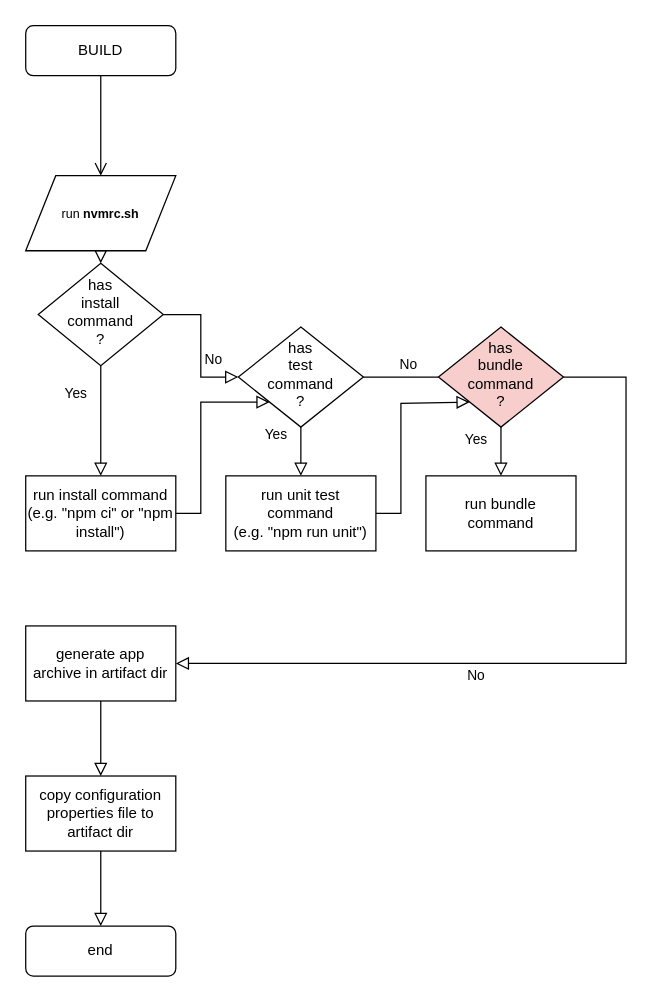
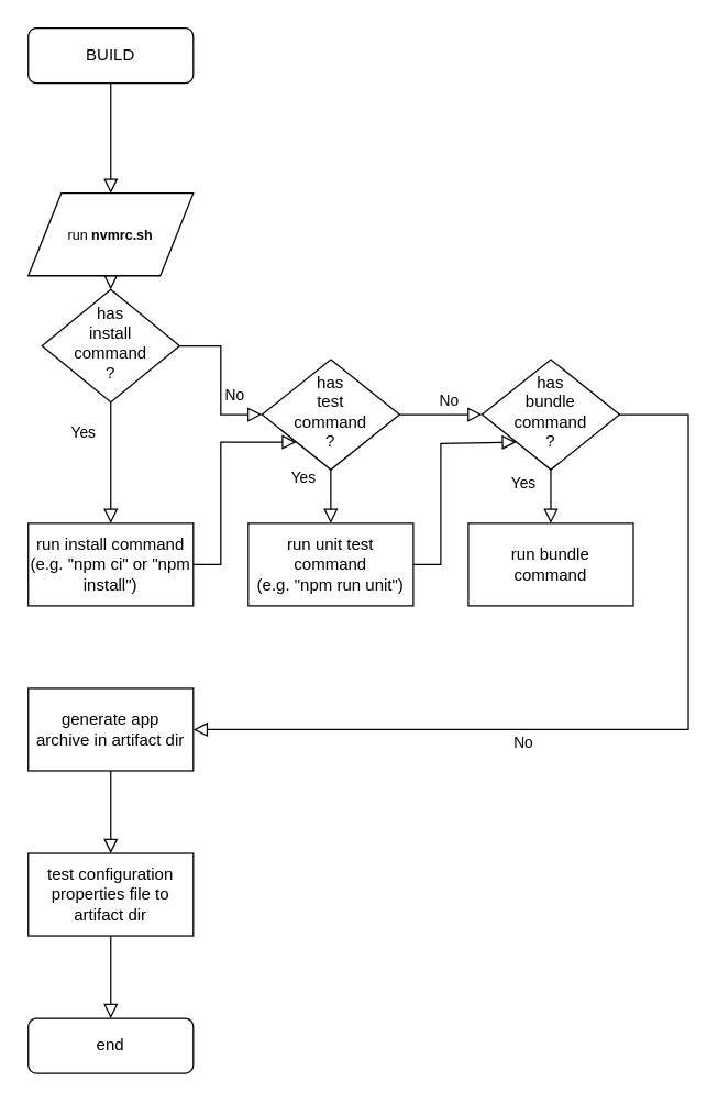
  <mxCell id="0" />
  <mxCell id="1" parent="0" />
- <mxCell id="2" value="" style="rounded=0;html=1;jettySize=auto;orthogonalLoop=1;fontSize=11;endArrow=open;endFill=0;endSize=8;strokeWidth=1;shadow=0;labelBackgroundColor=none;edgeStyle=orthogonalEdgeStyle;" parent="1" source="3" target="5" edge="1"><mxGeometry relative="1" as="geometry"><mxPoint x="80" y="100" as="targetPoint" /></mxGeometry></mxCell>
+ <mxCell id="2" value="" style="rounded=0;html=1;jettySize=auto;orthogonalLoop=1;fontSize=11;endArrow=block;endFill=0;endSize=8;strokeWidth=1;shadow=0;labelBackgroundColor=none;edgeStyle=orthogonalEdgeStyle;" parent="1" source="3" target="5" edge="1"><mxGeometry relative="1" as="geometry"><mxPoint x="80" y="100" as="targetPoint" /></mxGeometry></mxCell>
  <mxCell id="3" value="BUILD" style="rounded=1;whiteSpace=wrap;html=1;fontSize=12;glass=0;strokeWidth=1;shadow=0;" parent="1" vertex="1"><mxGeometry x="20" y="20" width="120" height="40" as="geometry" /></mxCell>
  <mxCell id="4" value="end" style="rounded=1;whiteSpace=wrap;html=1;fontSize=12;glass=0;strokeWidth=1;shadow=0;" parent="1" vertex="1"><mxGeometry x="20" y="740" width="120" height="40" as="geometry" /></mxCell>
  <mxCell id="5" value="run &lt;b&gt;nvmrc.sh &lt;br&gt;&lt;/b&gt;" style="shape=parallelogram;perimeter=parallelogramPerimeter;whiteSpace=wrap;html=1;fontSize=10;" parent="1" vertex="1"><mxGeometry x="20" y="140" width="120" height="60" as="geometry" /></mxCell>
  <mxCell id="6" value="No" style="rounded=0;html=1;jettySize=auto;orthogonalLoop=1;fontSize=11;endArrow=block;endFill=0;endSize=8;strokeWidth=1;shadow=0;labelBackgroundColor=none;edgeStyle=orthogonalEdgeStyle;exitX=0.5;exitY=1;exitDx=0;exitDy=0;textOpacity=0;entryX=0.5;entryY=0;entryDx=0;entryDy=0;" parent="1" source="5" target="10" edge="1"><mxGeometry y="-20" relative="1" as="geometry"><mxPoint as="offset" /><mxPoint x="90" y="310" as="sourcePoint" /><mxPoint x="80" y="260" as="targetPoint" /></mxGeometry></mxCell>
- <mxCell id="7" value="has&lt;br&gt;bundle&lt;br&gt;command&lt;br&gt;?" style="rhombus;whiteSpace=wrap;html=1;shadow=0;fontFamily=Helvetica;fontSize=12;align=center;strokeWidth=1;spacing=6;spacingTop=-4;fillColor=#f8cecc;" parent="1" vertex="1"><mxGeometry x="350" y="261" width="100" height="80" as="geometry" /></mxCell>
+ <mxCell id="7" value="has&lt;br&gt;bundle&lt;br&gt;command&lt;br&gt;?" style="rhombus;whiteSpace=wrap;html=1;shadow=0;fontFamily=Helvetica;fontSize=12;align=center;strokeWidth=1;spacing=6;spacingTop=-4;" parent="1" vertex="1"><mxGeometry x="350" y="261" width="100" height="80" as="geometry" /></mxCell>
  <mxCell id="8" value="run bundle&lt;br&gt;command" style="rounded=0;whiteSpace=wrap;html=1;" parent="1" vertex="1"><mxGeometry x="340" y="380" width="120" height="60" as="geometry" /></mxCell>
  <mxCell id="9" value="Yes" style="edgeStyle=orthogonalEdgeStyle;rounded=0;html=1;jettySize=auto;orthogonalLoop=1;fontSize=11;endArrow=block;endFill=0;endSize=8;strokeWidth=1;shadow=0;labelBackgroundColor=none;exitX=0.5;exitY=1;exitDx=0;exitDy=0;entryX=0.5;entryY=0;entryDx=0;entryDy=0;" parent="1" source="7" target="8" edge="1"><mxGeometry x="-0.5" y="-20" relative="1" as="geometry"><mxPoint as="offset" /><mxPoint x="140" y="710" as="sourcePoint" /><mxPoint x="190" y="710" as="targetPoint" /></mxGeometry></mxCell>
  <mxCell id="10" value="has&lt;br&gt;install&lt;br&gt;command&lt;br&gt;?" style="rhombus;whiteSpace=wrap;html=1;shadow=0;fontFamily=Helvetica;fontSize=12;align=center;strokeWidth=1;spacing=6;spacingTop=-4;" parent="1" vertex="1"><mxGeometry x="30" y="210" width="100" height="82" as="geometry" /></mxCell>
  <mxCell id="11" value="run install command&lt;br&gt;(e.g. &quot;npm ci&quot; or &quot;npm install&quot;)" style="rounded=0;whiteSpace=wrap;html=1;" parent="1" vertex="1"><mxGeometry x="20" y="380" width="120" height="60" as="geometry" /></mxCell>
  <mxCell id="12" value="Yes" style="edgeStyle=orthogonalEdgeStyle;rounded=0;html=1;jettySize=auto;orthogonalLoop=1;fontSize=11;endArrow=block;endFill=0;endSize=8;strokeWidth=1;shadow=0;labelBackgroundColor=none;exitX=0.5;exitY=1;exitDx=0;exitDy=0;entryX=0.5;entryY=0;entryDx=0;entryDy=0;" parent="1" source="10" target="11" edge="1"><mxGeometry x="-0.5" y="-20" relative="1" as="geometry"><mxPoint as="offset" /><mxPoint x="410" y="740" as="sourcePoint" /><mxPoint x="230" y="900" as="targetPoint" /><Array as="points"><mxPoint x="80" y="360" /><mxPoint x="80" y="360" /></Array></mxGeometry></mxCell>
  <mxCell id="13" value="has&lt;br&gt;test&lt;br&gt;command&lt;br&gt;?" style="rhombus;whiteSpace=wrap;html=1;shadow=0;fontFamily=Helvetica;fontSize=12;align=center;strokeWidth=1;spacing=6;spacingTop=-4;" parent="1" vertex="1"><mxGeometry x="190" y="261" width="100" height="80" as="geometry" /></mxCell>
  <mxCell id="14" value="No" style="rounded=0;html=1;jettySize=auto;orthogonalLoop=1;fontSize=11;endArrow=block;endFill=0;endSize=8;strokeWidth=1;shadow=0;labelBackgroundColor=none;edgeStyle=orthogonalEdgeStyle;exitX=1;exitY=0.5;exitDx=0;exitDy=0;entryX=0;entryY=0.5;entryDx=0;entryDy=0;" parent="1" source="10" target="13" edge="1"><mxGeometry x="0.2" y="10" relative="1" as="geometry"><mxPoint as="offset" /><mxPoint x="140" y="830" as="sourcePoint" /><mxPoint x="330" y="380" as="targetPoint" /></mxGeometry></mxCell>
  <mxCell id="15" value="Yes" style="edgeStyle=orthogonalEdgeStyle;rounded=0;html=1;jettySize=auto;orthogonalLoop=1;fontSize=11;endArrow=block;endFill=0;endSize=8;strokeWidth=1;shadow=0;labelBackgroundColor=none;exitX=1;exitY=0.5;exitDx=0;exitDy=0;textOpacity=0;entryX=0;entryY=1;entryDx=0;entryDy=0;" parent="1" source="11" target="13" edge="1"><mxGeometry x="-0.5" y="-20" relative="1" as="geometry"><mxPoint as="offset" /><mxPoint x="300.03" y="900" as="sourcePoint" /><mxPoint x="375.03" y="840" as="targetPoint" /><Array as="points"><mxPoint x="160" y="410" /><mxPoint x="160" y="321" /></Array></mxGeometry></mxCell>
  <mxCell id="16" value="run unit test command&lt;br&gt;(e.g. &quot;npm run unit&quot;)" style="rounded=0;whiteSpace=wrap;html=1;" parent="1" vertex="1"><mxGeometry x="180" y="380" width="120" height="60" as="geometry" /></mxCell>
  <mxCell id="17" value="Yes" style="edgeStyle=orthogonalEdgeStyle;rounded=0;html=1;jettySize=auto;orthogonalLoop=1;fontSize=11;endArrow=block;endFill=0;endSize=8;strokeWidth=1;shadow=0;labelBackgroundColor=none;entryX=0.5;entryY=0;entryDx=0;entryDy=0;exitX=0.5;exitY=1;exitDx=0;exitDy=0;" parent="1" source="13" target="16" edge="1"><mxGeometry x="-0.695" y="-20" relative="1" as="geometry"><mxPoint as="offset" /><mxPoint x="340" y="350" as="sourcePoint" /><mxPoint x="290" y="910" as="targetPoint" /><Array as="points" /></mxGeometry></mxCell>
  <mxCell id="18" value="generate app&lt;br&gt;archive in artifact dir" style="rounded=0;whiteSpace=wrap;html=1;" parent="1" vertex="1"><mxGeometry x="20" y="500" width="120" height="60" as="geometry" /></mxCell>
  <mxCell id="19" value="Yes" style="edgeStyle=orthogonalEdgeStyle;rounded=0;html=1;jettySize=auto;orthogonalLoop=1;fontSize=11;endArrow=block;endFill=0;endSize=8;strokeWidth=1;shadow=0;labelBackgroundColor=none;textOpacity=0;entryX=0.5;entryY=0;entryDx=0;entryDy=0;" parent="1" target="23" edge="1"><mxGeometry y="10" relative="1" as="geometry"><mxPoint as="offset" /><mxPoint x="80" y="560" as="sourcePoint" /><mxPoint x="60" y="860" as="targetPoint" /><Array as="points"><mxPoint x="80" y="620" /><mxPoint x="80" y="620" /></Array></mxGeometry></mxCell>
  <mxCell id="20" value="Yes" style="edgeStyle=orthogonalEdgeStyle;rounded=0;html=1;jettySize=auto;orthogonalLoop=1;fontSize=11;endArrow=block;endFill=0;endSize=8;strokeWidth=1;shadow=0;labelBackgroundColor=none;textOpacity=0;exitX=1;exitY=0.5;exitDx=0;exitDy=0;entryX=0;entryY=1;entryDx=0;entryDy=0;" parent="1" source="16" target="7" edge="1"><mxGeometry x="-0.5" y="-20" relative="1" as="geometry"><mxPoint as="offset" /><mxPoint x="300" y="420" as="sourcePoint" /><mxPoint x="365" y="330" as="targetPoint" /><Array as="points"><mxPoint x="320" y="410" /><mxPoint x="320" y="322" /></Array></mxGeometry></mxCell>
- <mxCell id="21" value="No" style="rounded=0;html=1;jettySize=auto;orthogonalLoop=1;fontSize=11;endArrow=none;endFill=0;endSize=8;strokeWidth=1;shadow=0;labelBackgroundColor=none;edgeStyle=orthogonalEdgeStyle;exitX=1;exitY=0.5;exitDx=0;exitDy=0;entryX=0;entryY=0.5;entryDx=0;entryDy=0;" edge="1" parent="1" source="13" target="7"><mxGeometry x="0.2" y="10" relative="1" as="geometry"><mxPoint as="offset" /><mxPoint x="140" y="311" as="sourcePoint" /><mxPoint x="200" y="311" as="targetPoint" /></mxGeometry></mxCell>
+ <mxCell id="21" value="No" style="rounded=0;html=1;jettySize=auto;orthogonalLoop=1;fontSize=11;endArrow=block;endFill=0;endSize=8;strokeWidth=1;shadow=0;labelBackgroundColor=none;edgeStyle=orthogonalEdgeStyle;exitX=1;exitY=0.5;exitDx=0;exitDy=0;entryX=0;entryY=0.5;entryDx=0;entryDy=0;" edge="1" parent="1" source="13" target="7"><mxGeometry x="0.2" y="10" relative="1" as="geometry"><mxPoint as="offset" /><mxPoint x="140" y="311" as="sourcePoint" /><mxPoint x="200" y="311" as="targetPoint" /></mxGeometry></mxCell>
  <mxCell id="22" value="No" style="rounded=0;html=1;jettySize=auto;orthogonalLoop=1;fontSize=11;endArrow=block;endFill=0;endSize=8;strokeWidth=1;shadow=0;labelBackgroundColor=none;edgeStyle=orthogonalEdgeStyle;exitX=1;exitY=0.5;exitDx=0;exitDy=0;entryX=1;entryY=0.5;entryDx=0;entryDy=0;" edge="1" parent="1" source="7" target="18"><mxGeometry x="0.249" y="10" relative="1" as="geometry"><mxPoint as="offset" /><mxPoint x="300" y="311" as="sourcePoint" /><mxPoint x="360" y="311" as="targetPoint" /><Array as="points"><mxPoint x="500" y="301" /><mxPoint x="500" y="530" /></Array></mxGeometry></mxCell>
- <mxCell id="23" value="copy configuration properties file to artifact dir" style="rounded=0;whiteSpace=wrap;html=1;" vertex="1" parent="1"><mxGeometry x="20" y="620" width="120" height="60" as="geometry" /></mxCell>
+ <mxCell id="23" value="test configuration properties file to artifact dir" style="rounded=0;whiteSpace=wrap;html=1;" vertex="1" parent="1"><mxGeometry x="20" y="620" width="120" height="60" as="geometry" /></mxCell>
  <mxCell id="24" value="Yes" style="edgeStyle=orthogonalEdgeStyle;rounded=0;html=1;jettySize=auto;orthogonalLoop=1;fontSize=11;endArrow=block;endFill=0;endSize=8;strokeWidth=1;shadow=0;labelBackgroundColor=none;textOpacity=0;entryX=0.5;entryY=0;entryDx=0;entryDy=0;exitX=0.5;exitY=1;exitDx=0;exitDy=0;" edge="1" parent="1" source="23" target="4"><mxGeometry y="10" relative="1" as="geometry"><mxPoint as="offset" /><mxPoint x="90" y="570" as="sourcePoint" /><mxPoint x="90" y="630" as="targetPoint" /><Array as="points" /></mxGeometry></mxCell>
